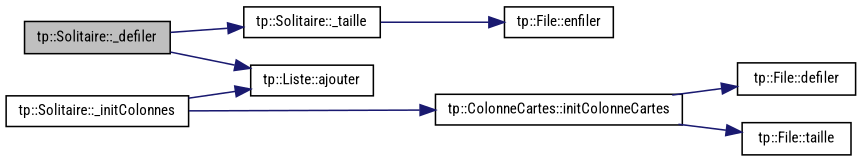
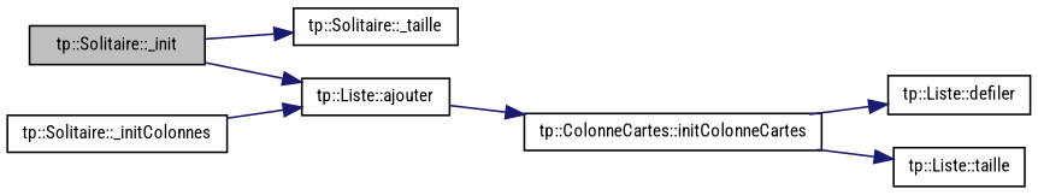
  digraph {
    fontname="Roboto Condensed"
    rankdir=LR
    node [color=black fillcolor=white fontname="Roboto Condensed" fontsize=10 shape=record style=filled]
    edge [color=midnightblue fontname="Roboto Condensed" fontsize=10 labelfontname=FreeSans labelfontsize=10 style=solid]
-   n1 [fillcolor=grey75 fontcolor=black height=0.2 label="tp::Solitaire::_defiler" width=0.4]
+   n1 [fillcolor=grey75 fontcolor=black height=0.2 label="tp::Solitaire::_init" width=0.4]
    n2 [height=0.2 label="tp::Solitaire::_taille" width=0.4]
    n3 [height=0.2 label="tp::Liste::ajouter" width=0.4]
    n4 [height=0.2 label="tp::Solitaire::_initColonnes" width=0.4]
    n5 [height=0.2 label="tp::ColonneCartes::initColonneCartes" width=0.4]
-   n6 [height=0.2 label="tp::File::enfiler" width=0.4]
-   n7 [height=0.2 label="tp::File::defiler" width=0.4]
-   n8 [height=0.2 label="tp::File::taille" width=0.4]
+   n7 [height=0.2 label="tp::Liste::defiler" width=0.4]
+   n8 [height=0.2 label="tp::Liste::taille" width=0.4]
    n1 -> n2
    n1 -> n3
-   n2 -> n6
    n4 -> n3
-   n4 -> n5
+   n3 -> n5
    n5 -> n7
    n5 -> n8
  }
